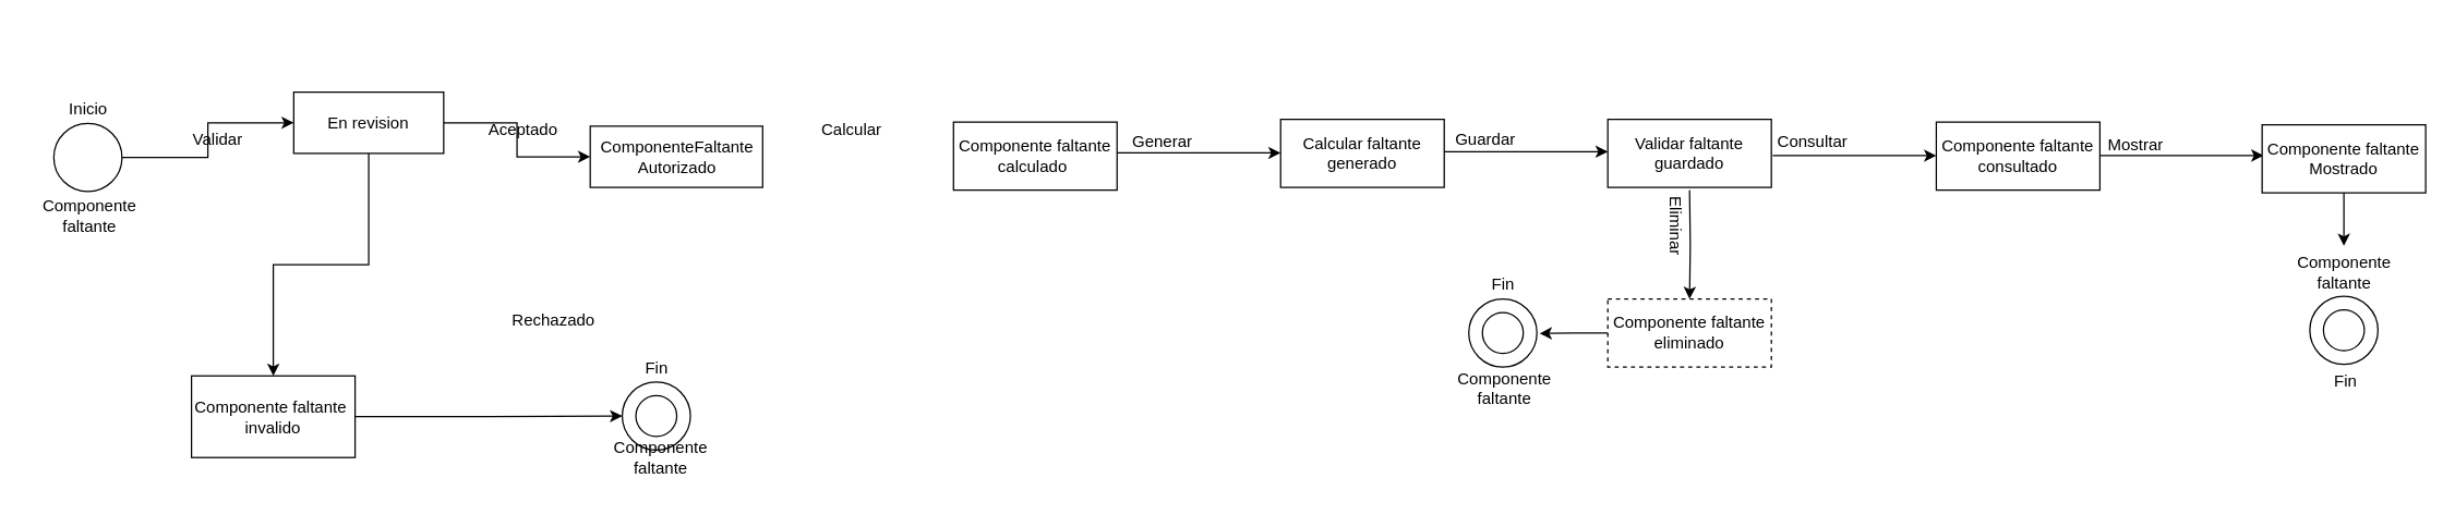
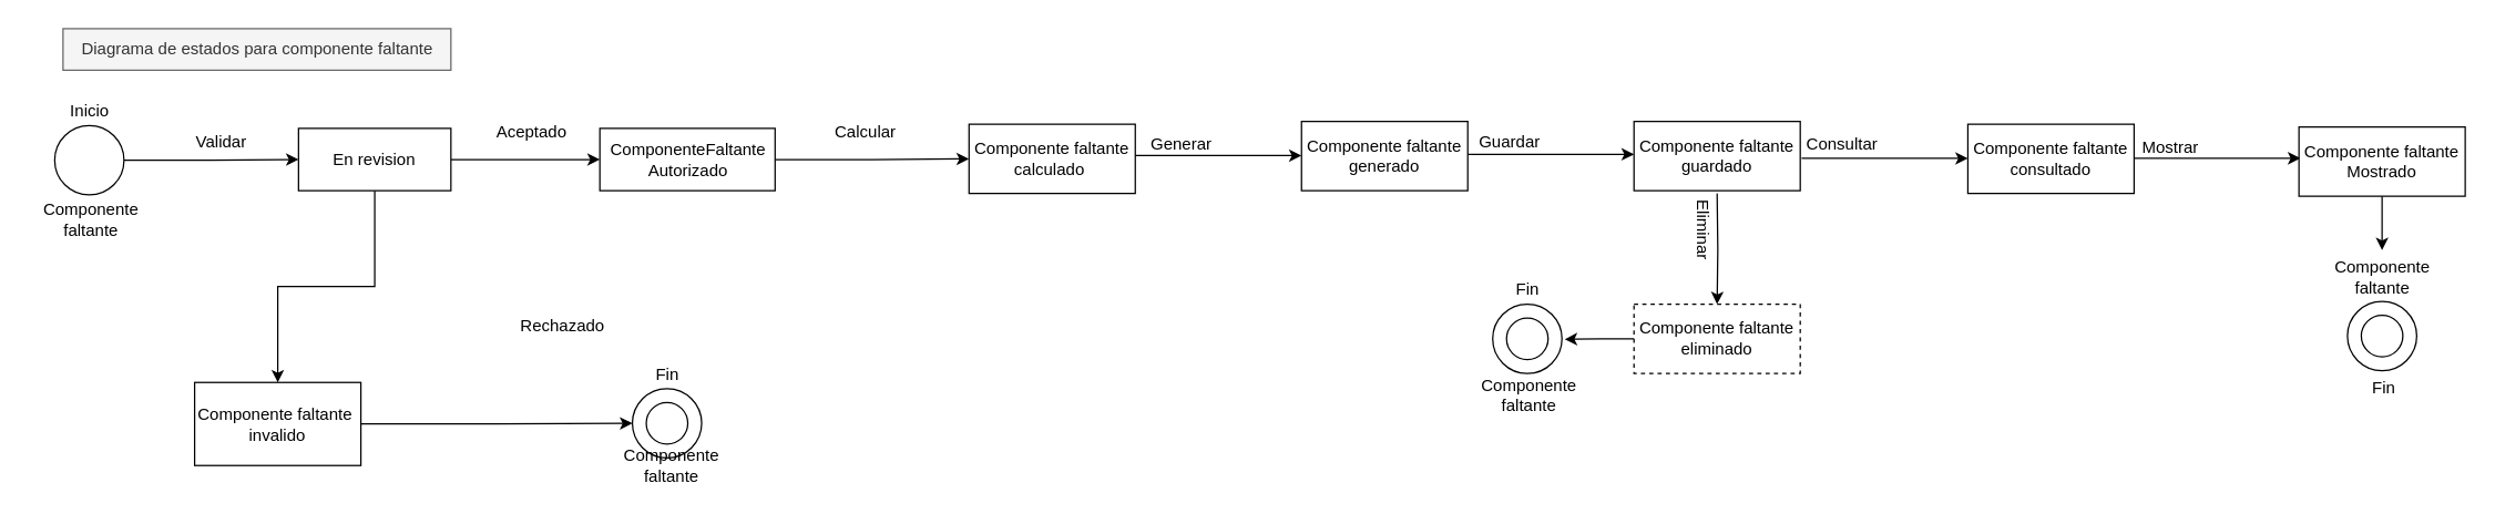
  <mxCell id="0" />
  <mxCell id="1" parent="0" />
  <mxCell id="2" style="edgeStyle=orthogonalEdgeStyle;rounded=0;orthogonalLoop=1;jettySize=auto;html=1;exitX=1;exitY=0.5;exitDx=0;exitDy=0;entryX=0;entryY=0.5;entryDx=0;entryDy=0;" edge="1" parent="1" source="3" target="35"><mxGeometry relative="1" as="geometry" /></mxCell>
  <mxCell id="3" value="" style="ellipse;whiteSpace=wrap;html=1;aspect=fixed;" parent="1" vertex="1"><mxGeometry x="39" y="90" width="50" height="50" as="geometry" /></mxCell>
  <mxCell id="4" value="Componente faltante calculado&amp;nbsp;" style="rounded=0;whiteSpace=wrap;html=1;" parent="1" vertex="1"><mxGeometry x="699" y="89" width="120" height="50" as="geometry" /></mxCell>
  <mxCell id="5" value="" style="endArrow=classic;html=1;rounded=0;" parent="1" edge="1"><mxGeometry width="50" height="50" relative="1" as="geometry"><mxPoint x="819" y="111.66" as="sourcePoint" /><mxPoint x="939" y="111.66" as="targetPoint" /></mxGeometry></mxCell>
  <mxCell id="6" style="edgeStyle=orthogonalEdgeStyle;rounded=0;orthogonalLoop=1;jettySize=auto;html=1;exitX=0.5;exitY=1;exitDx=0;exitDy=0;entryX=0.5;entryY=0;entryDx=0;entryDy=0;" parent="1" target="13" edge="1"><mxGeometry relative="1" as="geometry"><mxPoint x="1239" y="139" as="sourcePoint" /></mxGeometry></mxCell>
- <mxCell id="7" value="Calcular faltante generado" style="rounded=0;whiteSpace=wrap;html=1;" parent="1" vertex="1"><mxGeometry x="939" y="87" width="120" height="50" as="geometry" /></mxCell>
+ <mxCell id="7" value="Componente faltante generado" style="rounded=0;whiteSpace=wrap;html=1;" parent="1" vertex="1"><mxGeometry x="939" y="87" width="120" height="50" as="geometry" /></mxCell>
  <mxCell id="8" value="Generar" style="text;html=1;align=center;verticalAlign=middle;resizable=0;points=[];autosize=1;strokeColor=none;fillColor=none;" parent="1" vertex="1"><mxGeometry x="817" y="89" width="70" height="30" as="geometry" /></mxCell>
  <mxCell id="9" value="" style="endArrow=classic;html=1;rounded=0;" parent="1" edge="1"><mxGeometry width="50" height="50" relative="1" as="geometry"><mxPoint x="1300" y="113.66" as="sourcePoint" /><mxPoint x="1420" y="113.66" as="targetPoint" /></mxGeometry></mxCell>
  <mxCell id="10" value="Componente faltante consultado" style="rounded=0;whiteSpace=wrap;html=1;" parent="1" vertex="1"><mxGeometry x="1420" y="89" width="120" height="50" as="geometry" /></mxCell>
  <mxCell id="11" value="Consultar" style="text;html=1;align=center;verticalAlign=middle;resizable=0;points=[];autosize=1;strokeColor=none;fillColor=none;" parent="1" vertex="1"><mxGeometry x="1294" y="89" width="70" height="30" as="geometry" /></mxCell>
  <mxCell id="12" style="edgeStyle=orthogonalEdgeStyle;rounded=0;orthogonalLoop=1;jettySize=auto;html=1;exitX=0;exitY=0.5;exitDx=0;exitDy=0;" parent="1" source="13" edge="1"><mxGeometry relative="1" as="geometry"><mxPoint x="1129" y="244.333" as="targetPoint" /></mxGeometry></mxCell>
  <mxCell id="13" value="Componente faltante eliminado" style="rounded=0;whiteSpace=wrap;html=1;dashed=1;" parent="1" vertex="1"><mxGeometry x="1179" y="219" width="120" height="50" as="geometry" /></mxCell>
  <mxCell id="14" value="Eliminar" style="text;html=1;align=center;verticalAlign=middle;resizable=0;points=[];autosize=1;strokeColor=none;fillColor=none;rotation=90;" parent="1" vertex="1"><mxGeometry x="1194" y="150" width="70" height="30" as="geometry" /></mxCell>
  <mxCell id="15" value="" style="endArrow=classic;html=1;rounded=0;" parent="1" edge="1"><mxGeometry width="50" height="50" relative="1" as="geometry"><mxPoint x="1540" y="113.58" as="sourcePoint" /><mxPoint x="1660" y="113.58" as="targetPoint" /></mxGeometry></mxCell>
  <mxCell id="16" value="Componente faltante Mostrado" style="rounded=0;whiteSpace=wrap;html=1;" parent="1" vertex="1"><mxGeometry x="1659" y="91" width="120" height="50" as="geometry" /></mxCell>
  <mxCell id="17" value="" style="ellipse;whiteSpace=wrap;html=1;aspect=fixed;" parent="1" vertex="1"><mxGeometry x="1077" y="219" width="50" height="50" as="geometry" /></mxCell>
  <mxCell id="18" value="" style="ellipse;whiteSpace=wrap;html=1;aspect=fixed;" parent="1" vertex="1"><mxGeometry x="1087" y="229" width="30" height="30" as="geometry" /></mxCell>
  <mxCell id="19" value="" style="endArrow=classic;html=1;rounded=0;" parent="1" edge="1"><mxGeometry width="50" height="50" relative="1" as="geometry"><mxPoint x="1059" y="110.75" as="sourcePoint" /><mxPoint x="1179" y="110.75" as="targetPoint" /></mxGeometry></mxCell>
- <mxCell id="20" value="Validar faltante guardado" style="rounded=0;whiteSpace=wrap;html=1;" parent="1" vertex="1"><mxGeometry x="1179" y="87" width="120" height="50" as="geometry" /></mxCell>
+ <mxCell id="20" value="Componente faltante guardado" style="rounded=0;whiteSpace=wrap;html=1;" parent="1" vertex="1"><mxGeometry x="1179" y="87" width="120" height="50" as="geometry" /></mxCell>
  <mxCell id="21" value="Guardar" style="text;html=1;align=center;verticalAlign=middle;resizable=0;points=[];autosize=1;strokeColor=none;fillColor=none;" parent="1" vertex="1"><mxGeometry x="1054" y="87" width="70" height="30" as="geometry" /></mxCell>
  <mxCell id="22" value="Mostrar" style="text;html=1;align=center;verticalAlign=middle;resizable=0;points=[];autosize=1;strokeColor=none;fillColor=none;" parent="1" vertex="1"><mxGeometry x="1536" y="91" width="60" height="30" as="geometry" /></mxCell>
  <mxCell id="23" value="" style="ellipse;whiteSpace=wrap;html=1;aspect=fixed;" parent="1" vertex="1"><mxGeometry x="1694" y="217" width="50" height="50" as="geometry" /></mxCell>
  <mxCell id="24" value="" style="ellipse;whiteSpace=wrap;html=1;aspect=fixed;" parent="1" vertex="1"><mxGeometry x="1704" y="227" width="30" height="30" as="geometry" /></mxCell>
+ <mxCell id="25" value="Diagrama de estados para componente faltante" style="text;html=1;align=center;verticalAlign=middle;resizable=0;points=[];autosize=1;strokeColor=#666666;fillColor=#f5f5f5;fontColor=#333333;" parent="1" vertex="1"><mxGeometry x="45" y="20" width="280" height="30" as="geometry" /></mxCell>
  <mxCell id="26" value="Inicio" style="text;html=1;align=center;verticalAlign=middle;resizable=0;points=[];autosize=1;strokeColor=none;fillColor=none;" parent="1" vertex="1"><mxGeometry x="39" y="65" width="50" height="30" as="geometry" /></mxCell>
  <mxCell id="27" value="Componente&lt;br&gt;faltante" style="text;html=1;align=center;verticalAlign=middle;resizable=0;points=[];autosize=1;strokeColor=none;fillColor=none;" parent="1" vertex="1"><mxGeometry x="20" y="138" width="90" height="40" as="geometry" /></mxCell>
  <mxCell id="28" value="Componente&lt;br&gt;faltante" style="text;html=1;align=center;verticalAlign=middle;resizable=0;points=[];autosize=1;strokeColor=none;fillColor=none;" parent="1" vertex="1"><mxGeometry x="1058" y="265" width="90" height="40" as="geometry" /></mxCell>
  <mxCell id="29" value="Fin" style="text;html=1;align=center;verticalAlign=middle;resizable=0;points=[];autosize=1;strokeColor=none;fillColor=none;" parent="1" vertex="1"><mxGeometry x="1082" y="194" width="40" height="30" as="geometry" /></mxCell>
  <mxCell id="30" value="Fin" style="text;html=1;align=center;verticalAlign=middle;resizable=0;points=[];autosize=1;strokeColor=none;fillColor=none;rotation=0;" parent="1" vertex="1"><mxGeometry x="1700" y="265" width="40" height="30" as="geometry" /></mxCell>
  <mxCell id="31" value="" style="edgeStyle=orthogonalEdgeStyle;rounded=0;orthogonalLoop=1;jettySize=auto;html=1;entryX=0.5;entryY=0;entryDx=0;entryDy=0;" parent="1" source="16" target="32" edge="1"><mxGeometry relative="1" as="geometry"><mxPoint x="1719" y="141" as="sourcePoint" /><mxPoint x="1719" y="217" as="targetPoint" /></mxGeometry></mxCell>
  <mxCell id="32" value="Componente&lt;br&gt;faltante" style="text;html=1;align=center;verticalAlign=middle;resizable=0;points=[];autosize=1;strokeColor=none;fillColor=none;" parent="1" vertex="1"><mxGeometry x="1674" y="180" width="90" height="40" as="geometry" /></mxCell>
  <mxCell id="33" style="edgeStyle=orthogonalEdgeStyle;rounded=0;orthogonalLoop=1;jettySize=auto;html=1;exitX=0.5;exitY=1;exitDx=0;exitDy=0;entryX=0.5;entryY=0;entryDx=0;entryDy=0;" edge="1" parent="1" source="35" target="38"><mxGeometry relative="1" as="geometry" /></mxCell>
  <mxCell id="34" style="edgeStyle=orthogonalEdgeStyle;rounded=0;orthogonalLoop=1;jettySize=auto;html=1;exitX=1;exitY=0.5;exitDx=0;exitDy=0;entryX=0;entryY=0.5;entryDx=0;entryDy=0;" edge="1" parent="1" source="35" target="46"><mxGeometry relative="1" as="geometry" /></mxCell>
- <mxCell id="35" value="En revision" style="whiteSpace=wrap;html=1;" vertex="1" parent="1"><mxGeometry x="215" y="67" width="110" height="45" as="geometry" /></mxCell>
+ <mxCell id="35" value="En revision" style="whiteSpace=wrap;html=1;" vertex="1" parent="1"><mxGeometry x="215" y="92" width="110" height="45" as="geometry" /></mxCell>
  <mxCell id="36" value="Validar" style="text;html=1;align=center;verticalAlign=middle;resizable=0;points=[];autosize=1;strokeColor=none;fillColor=none;" vertex="1" parent="1"><mxGeometry x="129" y="87" width="60" height="30" as="geometry" /></mxCell>
  <mxCell id="37" style="edgeStyle=orthogonalEdgeStyle;rounded=0;orthogonalLoop=1;jettySize=auto;html=1;exitX=1;exitY=0.5;exitDx=0;exitDy=0;entryX=0;entryY=0.5;entryDx=0;entryDy=0;" edge="1" parent="1" source="38" target="40"><mxGeometry relative="1" as="geometry" /></mxCell>
  <mxCell id="38" value="Componente faltante&amp;nbsp;&lt;br&gt;invalido" style="whiteSpace=wrap;html=1;" vertex="1" parent="1"><mxGeometry x="140" y="275.5" width="120" height="60" as="geometry" /></mxCell>
  <mxCell id="39" value="Rechazado&amp;nbsp;" style="text;html=1;align=center;verticalAlign=middle;resizable=0;points=[];autosize=1;strokeColor=none;fillColor=none;" vertex="1" parent="1"><mxGeometry x="362" y="220" width="90" height="30" as="geometry" /></mxCell>
  <mxCell id="40" value="" style="ellipse;whiteSpace=wrap;html=1;aspect=fixed;" vertex="1" parent="1"><mxGeometry x="456" y="280" width="50" height="50" as="geometry" /></mxCell>
  <mxCell id="41" value="" style="ellipse;whiteSpace=wrap;html=1;aspect=fixed;" vertex="1" parent="1"><mxGeometry x="466" y="290" width="30" height="30" as="geometry" /></mxCell>
  <mxCell id="42" value="Componente&lt;br&gt;faltante" style="text;html=1;align=center;verticalAlign=middle;resizable=0;points=[];autosize=1;strokeColor=none;fillColor=none;" vertex="1" parent="1"><mxGeometry x="439" y="316" width="90" height="40" as="geometry" /></mxCell>
  <mxCell id="43" value="Fin" style="text;html=1;align=center;verticalAlign=middle;resizable=0;points=[];autosize=1;strokeColor=none;fillColor=none;" vertex="1" parent="1"><mxGeometry x="461" y="255" width="40" height="30" as="geometry" /></mxCell>
  <mxCell id="44" value="Aceptado" style="text;html=1;align=center;verticalAlign=middle;resizable=0;points=[];autosize=1;strokeColor=none;fillColor=none;" vertex="1" parent="1"><mxGeometry x="348" y="80" width="70" height="30" as="geometry" /></mxCell>
+ <mxCell id="45" style="edgeStyle=orthogonalEdgeStyle;rounded=0;orthogonalLoop=1;jettySize=auto;html=1;entryX=0;entryY=0.5;entryDx=0;entryDy=0;" edge="1" parent="1" source="46" target="4"><mxGeometry relative="1" as="geometry" /></mxCell>
  <mxCell id="46" value="ComponenteFaltante&lt;br&gt;Autorizado" style="whiteSpace=wrap;html=1;" vertex="1" parent="1"><mxGeometry x="432.5" y="92" width="126.5" height="45" as="geometry" /></mxCell>
  <mxCell id="47" value="Calcular" style="text;html=1;align=center;verticalAlign=middle;resizable=0;points=[];autosize=1;strokeColor=none;fillColor=none;" vertex="1" parent="1"><mxGeometry x="589" y="80" width="70" height="30" as="geometry" /></mxCell>
